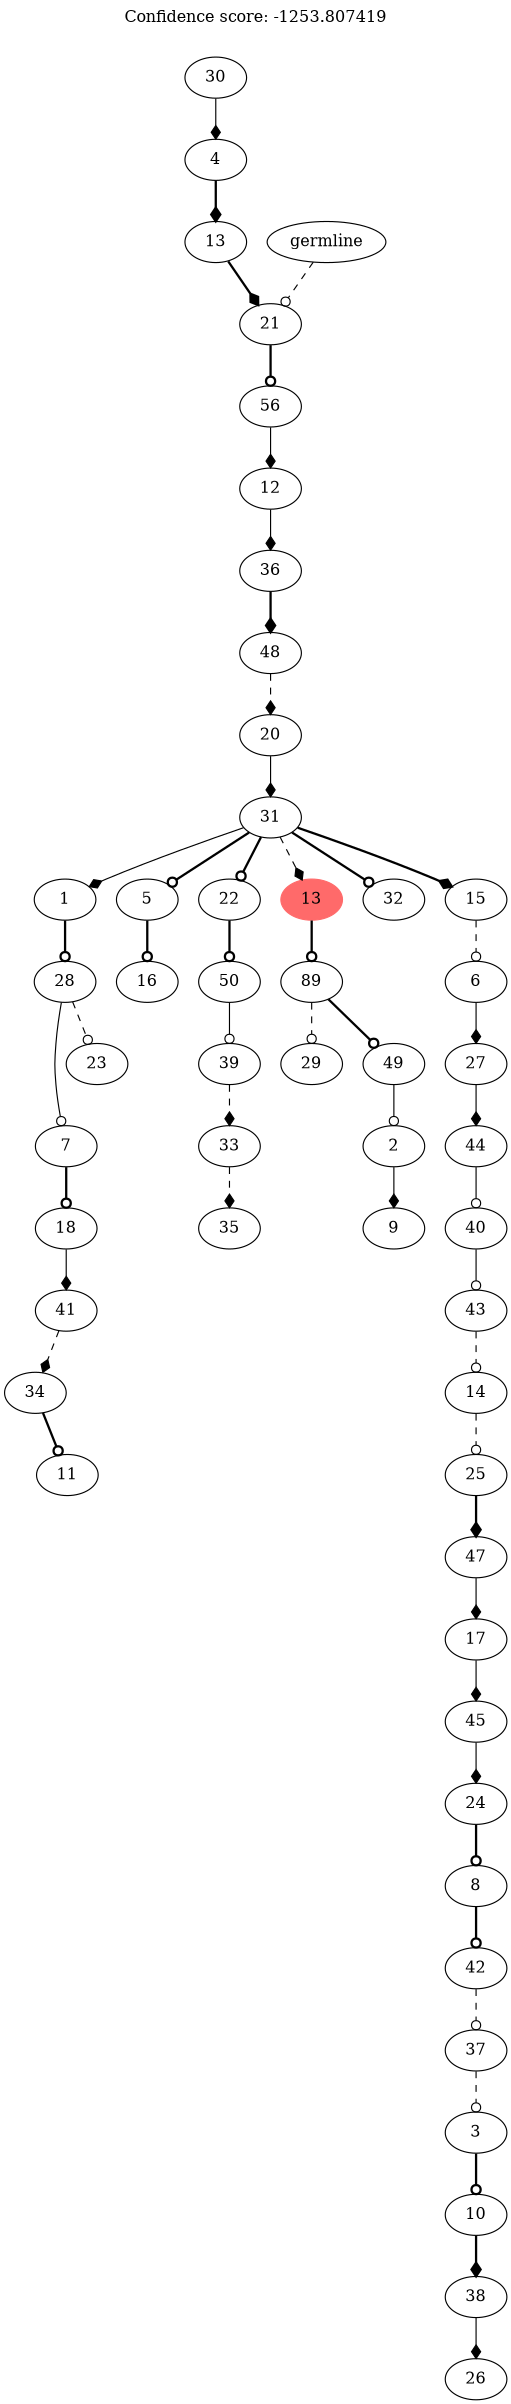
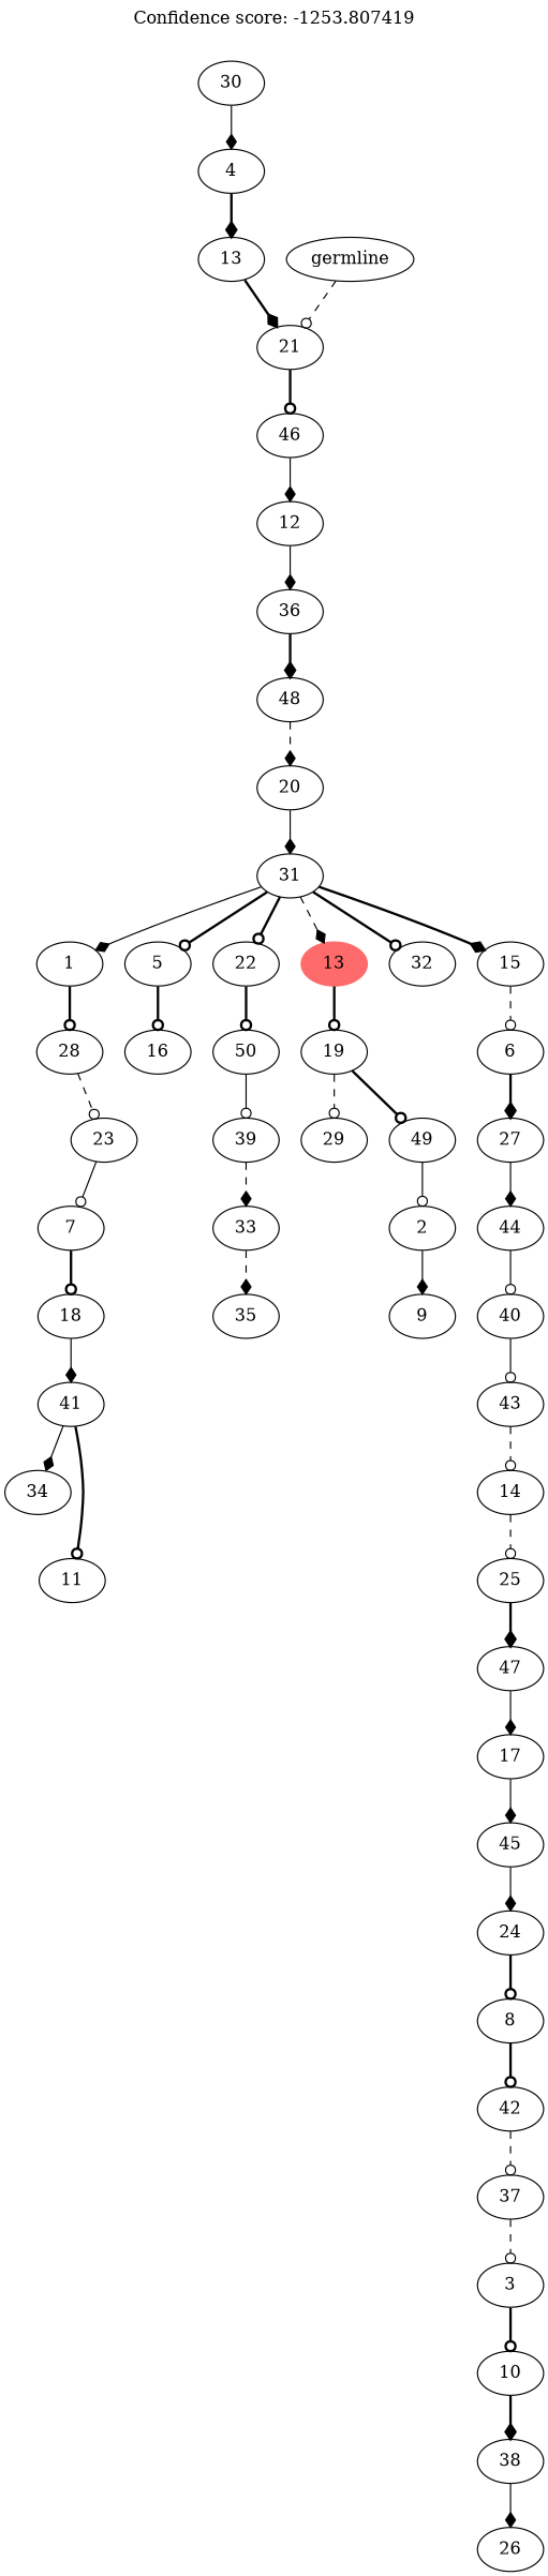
  digraph {
    label="Confidence score: -1253.807419"
    labelloc=t
    edge [arrowhead=odot style=bold]
    n1 [label=34]
    n2 [label=11]
    n3 [label=41]
    n4 [label=18]
    n5 [label=7]
    n6 [label=23]
    n7 [label=28]
    n8 [label=1]
    n9 [label=5]
    n10 [label=16]
    n11 [label=33]
    n12 [label=35]
    n13 [label=39]
    n14 [label=50]
    n15 [label=22]
-   n16 [label=89]
+   n16 [label=19]
    n17 [label=29]
    n18 [label=49]
    n19 [color=indianred1 label=13 style=filled]
    n20 [label=2]
    n21 [label=9]
    n22 [label=32]
    n23 [label=38]
    n24 [label=26]
    n25 [label=10]
    n26 [label=3]
    n27 [label=37]
    n28 [label=42]
    n29 [label=8]
    n30 [label=24]
    n31 [label=45]
    n32 [label=17]
    n33 [label=47]
    n34 [label=25]
    n35 [label=14]
    n36 [label=43]
    n37 [label=40]
    n38 [label=44]
    n39 [label=27]
    n40 [label=6]
    n41 [label=15]
    n42 [label=31]
    n43 [label=20]
    n44 [label=48]
    n45 [label=36]
    n46 [label=12]
-   n47 [label=56]
+   n47 [label=46]
    n48 [label=21]
    n49 [label=13]
    n50 [label=4]
    n51 [label=30]
    n52 [label=germline]
-   n1 -> n2
-   n3 -> n1 [arrowhead=diamond style=dashed]
+   n3 -> n2
+   n3 -> n1 [arrowhead=diamond style=solid]
    n4 -> n3 [arrowhead=diamond style=solid]
    n5 -> n4
-   n7 -> n5 [style=solid]
+   n6 -> n5 [style=solid]
    n7 -> n6 [style=dashed]
    n8 -> n7
    n9 -> n10
    n11 -> n12 [arrowhead=diamond style=dashed]
    n13 -> n11 [arrowhead=diamond style=dashed]
    n14 -> n13 [style=solid]
    n15 -> n14
    n16 -> n17 [style=dashed]
    n16 -> n18
    n18 -> n20 [style=solid]
    n19 -> n16
    n20 -> n21 [arrowhead=diamond style=solid]
    n23 -> n24 [arrowhead=diamond style=solid]
    n25 -> n23 [arrowhead=diamond]
    n26 -> n25
    n27 -> n26 [style=dashed]
    n28 -> n27 [style=dashed]
    n29 -> n28
    n30 -> n29
    n31 -> n30 [arrowhead=diamond style=solid]
    n32 -> n31 [arrowhead=diamond style=solid]
    n33 -> n32 [arrowhead=diamond style=solid]
    n34 -> n33 [arrowhead=diamond]
    n35 -> n34 [style=dashed]
    n36 -> n35 [style=dashed]
    n37 -> n36 [style=solid]
    n38 -> n37 [style=solid]
    n39 -> n38 [arrowhead=diamond style=solid]
-   n40 -> n39 [arrowhead=diamond style=solid]
+   n40 -> n39 [arrowhead=diamond]
    n41 -> n40 [style=dashed]
    n42 -> n8 [arrowhead=diamond style=solid]
    n42 -> n9
    n42 -> n15
    n42 -> n19 [arrowhead=diamond style=dashed]
    n42 -> n22
    n42 -> n41 [arrowhead=diamond]
    n43 -> n42 [arrowhead=diamond style=solid]
    n44 -> n43 [arrowhead=diamond style=dashed]
    n45 -> n44 [arrowhead=diamond]
    n46 -> n45 [arrowhead=diamond style=solid]
    n47 -> n46 [arrowhead=diamond style=solid]
    n48 -> n47
    n49 -> n48 [arrowhead=diamond]
    n50 -> n49 [arrowhead=diamond]
    n51 -> n50 [arrowhead=diamond style=solid]
    n52 -> n48 [style=dashed]
  }
